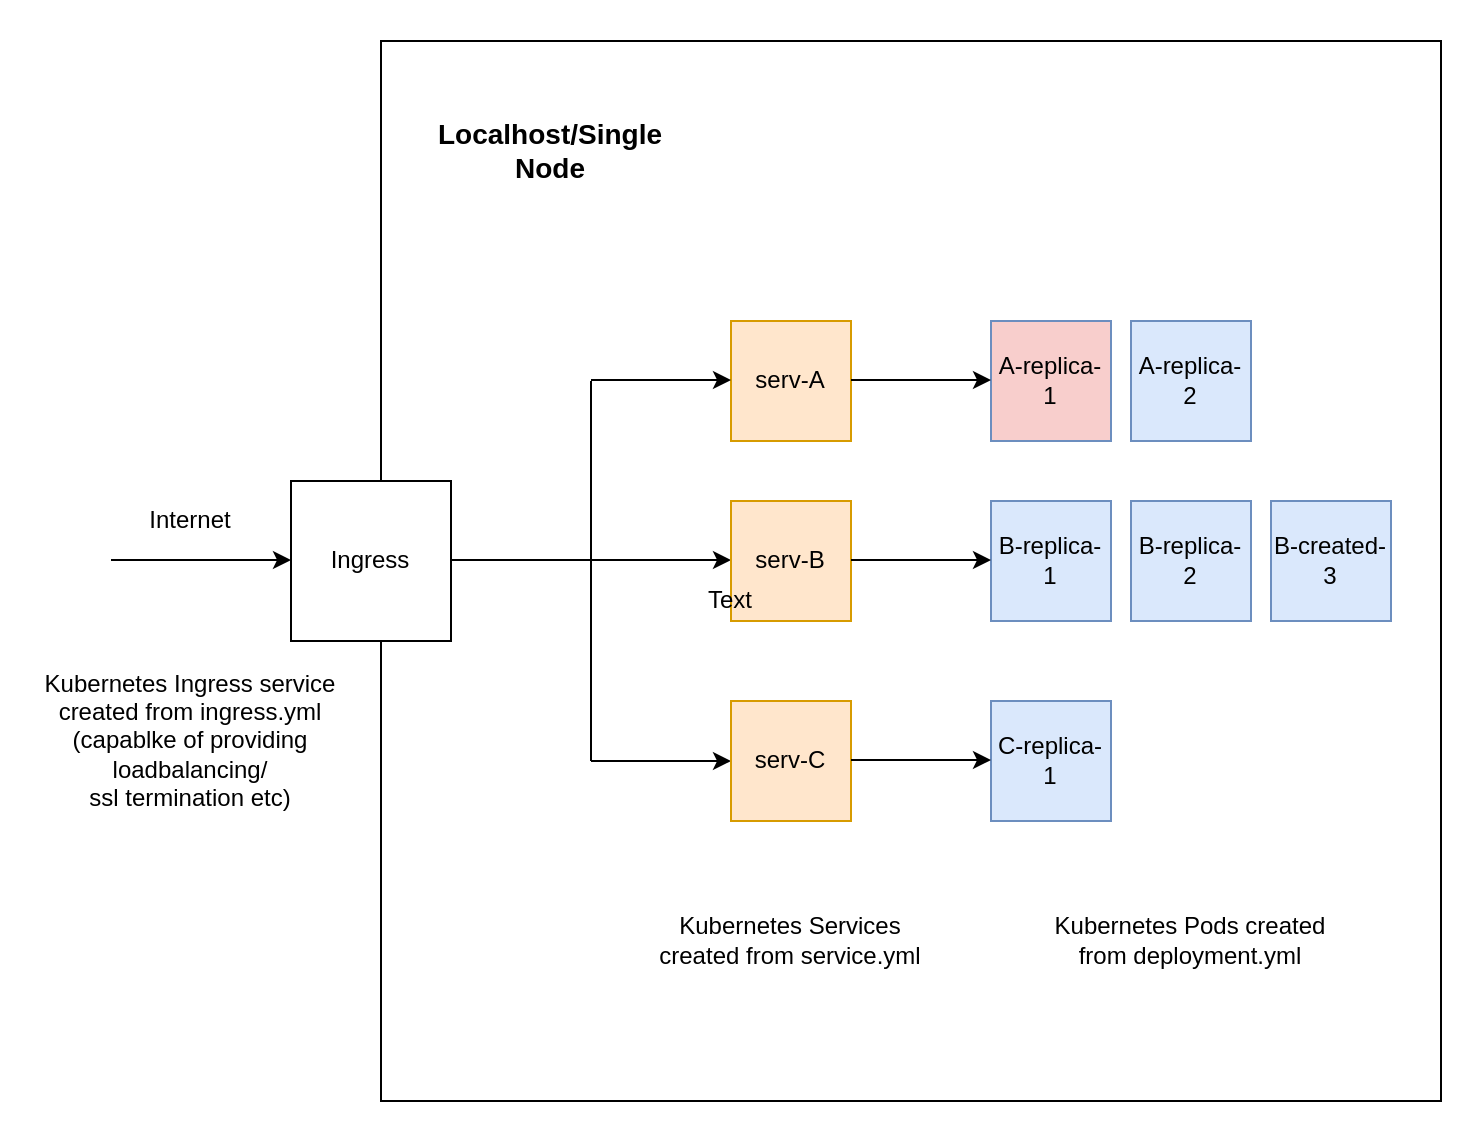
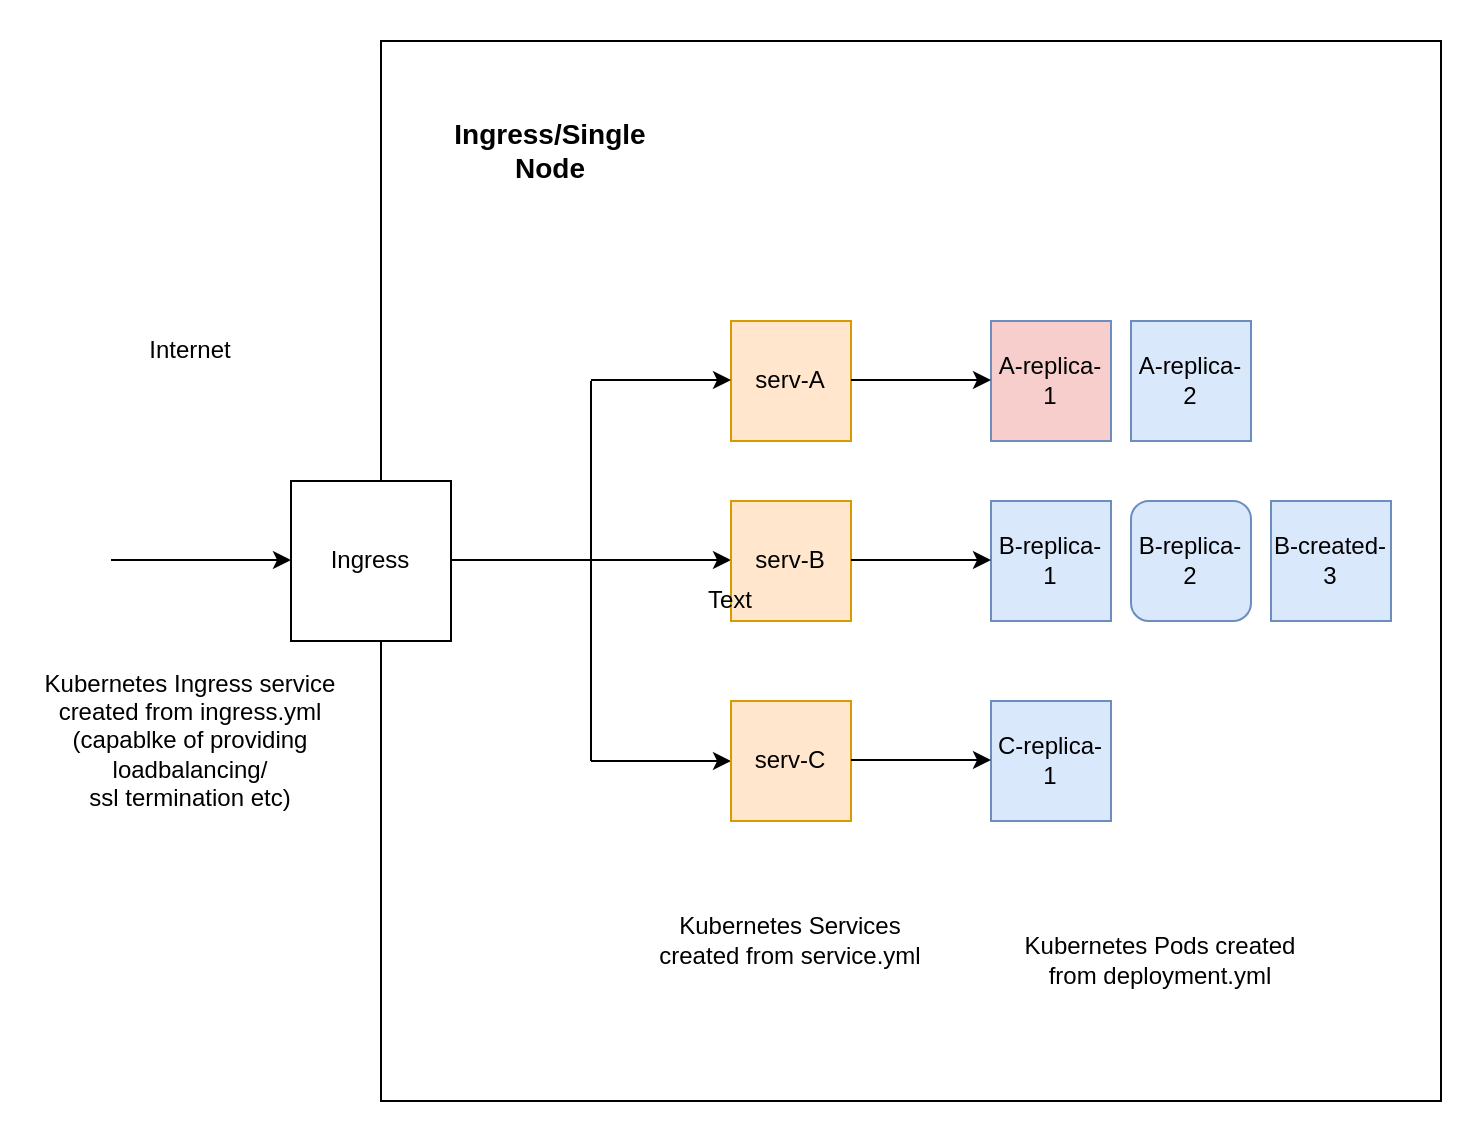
  <mxCell id="0" />
  <mxCell id="1" parent="0" />
  <mxCell id="2" value="" style="endArrow=classic;html=1;" edge="1" parent="1"><mxGeometry width="50" height="50" relative="1" as="geometry"><mxPoint x="55" y="279.5" as="sourcePoint" /><mxPoint x="145" y="279.5" as="targetPoint" /></mxGeometry></mxCell>
- <mxCell id="3" value="Internet" style="text;html=1;strokeColor=none;fillColor=none;align=center;verticalAlign=middle;whiteSpace=wrap;rounded=0;" vertex="1" parent="1"><mxGeometry x="75" y="250" width="40" height="20" as="geometry" /></mxCell>
+ <mxCell id="3" value="Internet" style="text;html=1;strokeColor=none;fillColor=none;align=center;verticalAlign=middle;whiteSpace=wrap;rounded=0;" vertex="1" parent="1"><mxGeometry x="75" y="165" width="40" height="20" as="geometry" /></mxCell>
  <mxCell id="4" value="" style="endArrow=none;html=1;" edge="1" parent="1"><mxGeometry width="50" height="50" relative="1" as="geometry"><mxPoint x="225" y="279.5" as="sourcePoint" /><mxPoint x="295" y="279.5" as="targetPoint" /></mxGeometry></mxCell>
  <mxCell id="5" value="" style="endArrow=none;html=1;" edge="1" parent="1"><mxGeometry width="50" height="50" relative="1" as="geometry"><mxPoint x="295" y="380" as="sourcePoint" /><mxPoint x="295" y="190" as="targetPoint" /></mxGeometry></mxCell>
  <mxCell id="6" value="" style="endArrow=classic;html=1;endFill=1;" edge="1" parent="1"><mxGeometry width="50" height="50" relative="1" as="geometry"><mxPoint x="295" y="380" as="sourcePoint" /><mxPoint x="365" y="380" as="targetPoint" /></mxGeometry></mxCell>
  <mxCell id="7" value="" style="endArrow=classic;html=1;endFill=1;" edge="1" parent="1"><mxGeometry width="50" height="50" relative="1" as="geometry"><mxPoint x="295" y="279.5" as="sourcePoint" /><mxPoint x="365" y="279.5" as="targetPoint" /></mxGeometry></mxCell>
  <mxCell id="8" value="serv-C" style="whiteSpace=wrap;html=1;aspect=fixed;fillColor=#ffe6cc;strokeColor=#d79b00;" vertex="1" parent="1"><mxGeometry x="365" y="350" width="60" height="60" as="geometry" /></mxCell>
  <mxCell id="9" value="serv-B" style="whiteSpace=wrap;html=1;aspect=fixed;fillColor=#ffe6cc;strokeColor=#d79b00;" vertex="1" parent="1"><mxGeometry x="365" y="250" width="60" height="60" as="geometry" /></mxCell>
  <mxCell id="10" value="serv-A" style="whiteSpace=wrap;html=1;aspect=fixed;fillColor=#ffe6cc;strokeColor=#d79b00;" vertex="1" parent="1"><mxGeometry x="365" y="160" width="60" height="60" as="geometry" /></mxCell>
  <mxCell id="11" value="C-replica-1" style="whiteSpace=wrap;html=1;aspect=fixed;fillColor=#dae8fc;strokeColor=#6c8ebf;" vertex="1" parent="1"><mxGeometry x="495" y="350" width="60" height="60" as="geometry" /></mxCell>
  <mxCell id="12" value="B-replica-1" style="whiteSpace=wrap;html=1;aspect=fixed;fillColor=#dae8fc;strokeColor=#6c8ebf;" vertex="1" parent="1"><mxGeometry x="495" y="250" width="60" height="60" as="geometry" /></mxCell>
  <mxCell id="13" value="A-replica-2" style="whiteSpace=wrap;html=1;aspect=fixed;fillColor=#dae8fc;strokeColor=#6c8ebf;" vertex="1" parent="1"><mxGeometry x="565" y="160" width="60" height="60" as="geometry" /></mxCell>
  <mxCell id="14" value="A-replica-1" style="whiteSpace=wrap;html=1;aspect=fixed;fillColor=#f8cecc;strokeColor=#6c8ebf;" vertex="1" parent="1"><mxGeometry x="495" y="160" width="60" height="60" as="geometry" /></mxCell>
  <mxCell id="15" value="B-created-3" style="whiteSpace=wrap;html=1;aspect=fixed;fillColor=#dae8fc;strokeColor=#6c8ebf;" vertex="1" parent="1"><mxGeometry x="635" y="250" width="60" height="60" as="geometry" /></mxCell>
- <mxCell id="16" value="B-replica-2" style="whiteSpace=wrap;html=1;aspect=fixed;fillColor=#dae8fc;strokeColor=#6c8ebf;" vertex="1" parent="1"><mxGeometry x="565" y="250" width="60" height="60" as="geometry" /></mxCell>
+ <mxCell id="16" value="B-replica-2" style="whiteSpace=wrap;html=1;aspect=fixed;fillColor=#dae8fc;strokeColor=#6c8ebf;rounded=1;" vertex="1" parent="1"><mxGeometry x="565" y="250" width="60" height="60" as="geometry" /></mxCell>
  <mxCell id="17" value="" style="endArrow=classic;html=1;endFill=1;" edge="1" parent="1"><mxGeometry width="50" height="50" relative="1" as="geometry"><mxPoint x="295" y="189.5" as="sourcePoint" /><mxPoint x="365" y="189.5" as="targetPoint" /></mxGeometry></mxCell>
  <mxCell id="18" value="" style="endArrow=classic;html=1;endFill=1;" edge="1" parent="1"><mxGeometry width="50" height="50" relative="1" as="geometry"><mxPoint x="425" y="279.5" as="sourcePoint" /><mxPoint x="495" y="279.5" as="targetPoint" /></mxGeometry></mxCell>
  <mxCell id="19" value="" style="endArrow=classic;html=1;endFill=1;" edge="1" parent="1"><mxGeometry width="50" height="50" relative="1" as="geometry"><mxPoint x="425" y="379.5" as="sourcePoint" /><mxPoint x="495" y="379.5" as="targetPoint" /></mxGeometry></mxCell>
  <mxCell id="20" value="" style="endArrow=classic;html=1;endFill=1;" edge="1" parent="1"><mxGeometry width="50" height="50" relative="1" as="geometry"><mxPoint x="425" y="189.5" as="sourcePoint" /><mxPoint x="495" y="189.5" as="targetPoint" /></mxGeometry></mxCell>
  <mxCell id="21" value="Kubernetes Services created from service.yml" style="text;html=1;strokeColor=none;fillColor=none;align=center;verticalAlign=middle;whiteSpace=wrap;rounded=0;" vertex="1" parent="1"><mxGeometry x="320" y="430" width="150" height="80" as="geometry" /></mxCell>
- <mxCell id="22" value="Kubernetes Pods created from deployment.yml" style="text;html=1;strokeColor=none;fillColor=none;align=center;verticalAlign=middle;whiteSpace=wrap;rounded=0;" vertex="1" parent="1"><mxGeometry x="520" y="430" width="150" height="80" as="geometry" /></mxCell>
+ <mxCell id="22" value="Kubernetes Pods created from deployment.yml" style="text;html=1;strokeColor=none;fillColor=none;align=center;verticalAlign=middle;whiteSpace=wrap;rounded=0;" vertex="1" parent="1"><mxGeometry x="505" y="440" width="150" height="80" as="geometry" /></mxCell>
  <mxCell id="23" value="Kubernetes Ingress service created from ingress.yml&lt;br&gt;(capablke of providing &lt;br&gt;loadbalancing/&lt;br&gt;ssl termination etc)" style="text;html=1;strokeColor=none;fillColor=none;align=center;verticalAlign=middle;whiteSpace=wrap;rounded=0;" vertex="1" parent="1"><mxGeometry x="20" y="330" width="150" height="80" as="geometry" /></mxCell>
  <mxCell id="24" value="Text" style="text;html=1;strokeColor=none;fillColor=none;align=center;verticalAlign=middle;whiteSpace=wrap;rounded=0;" vertex="1" parent="1"><mxGeometry x="345" y="290" width="40" height="20" as="geometry" /></mxCell>
- <mxCell id="25" value="Localhost/Single Node" style="text;html=1;strokeColor=none;fillColor=none;align=center;verticalAlign=middle;whiteSpace=wrap;rounded=0;fontStyle=1;fontSize=14;" vertex="1" parent="1"><mxGeometry x="215" y="40" width="120" height="70" as="geometry" /></mxCell>
+ <mxCell id="25" value="Ingress/Single Node" style="text;html=1;strokeColor=none;fillColor=none;align=center;verticalAlign=middle;whiteSpace=wrap;rounded=0;fontStyle=1;fontSize=14;" vertex="1" parent="1"><mxGeometry x="215" y="40" width="120" height="70" as="geometry" /></mxCell>
  <mxCell id="26" value="" style="whiteSpace=wrap;html=1;aspect=fixed;fillColor=none;fontSize=17;" vertex="1" parent="1"><mxGeometry x="190" y="20" width="530" height="530" as="geometry" /></mxCell>
  <mxCell id="27" value="Ingress" style="whiteSpace=wrap;html=1;aspect=fixed;" vertex="1" parent="1"><mxGeometry x="145" y="240" width="80" height="80" as="geometry" /></mxCell>
